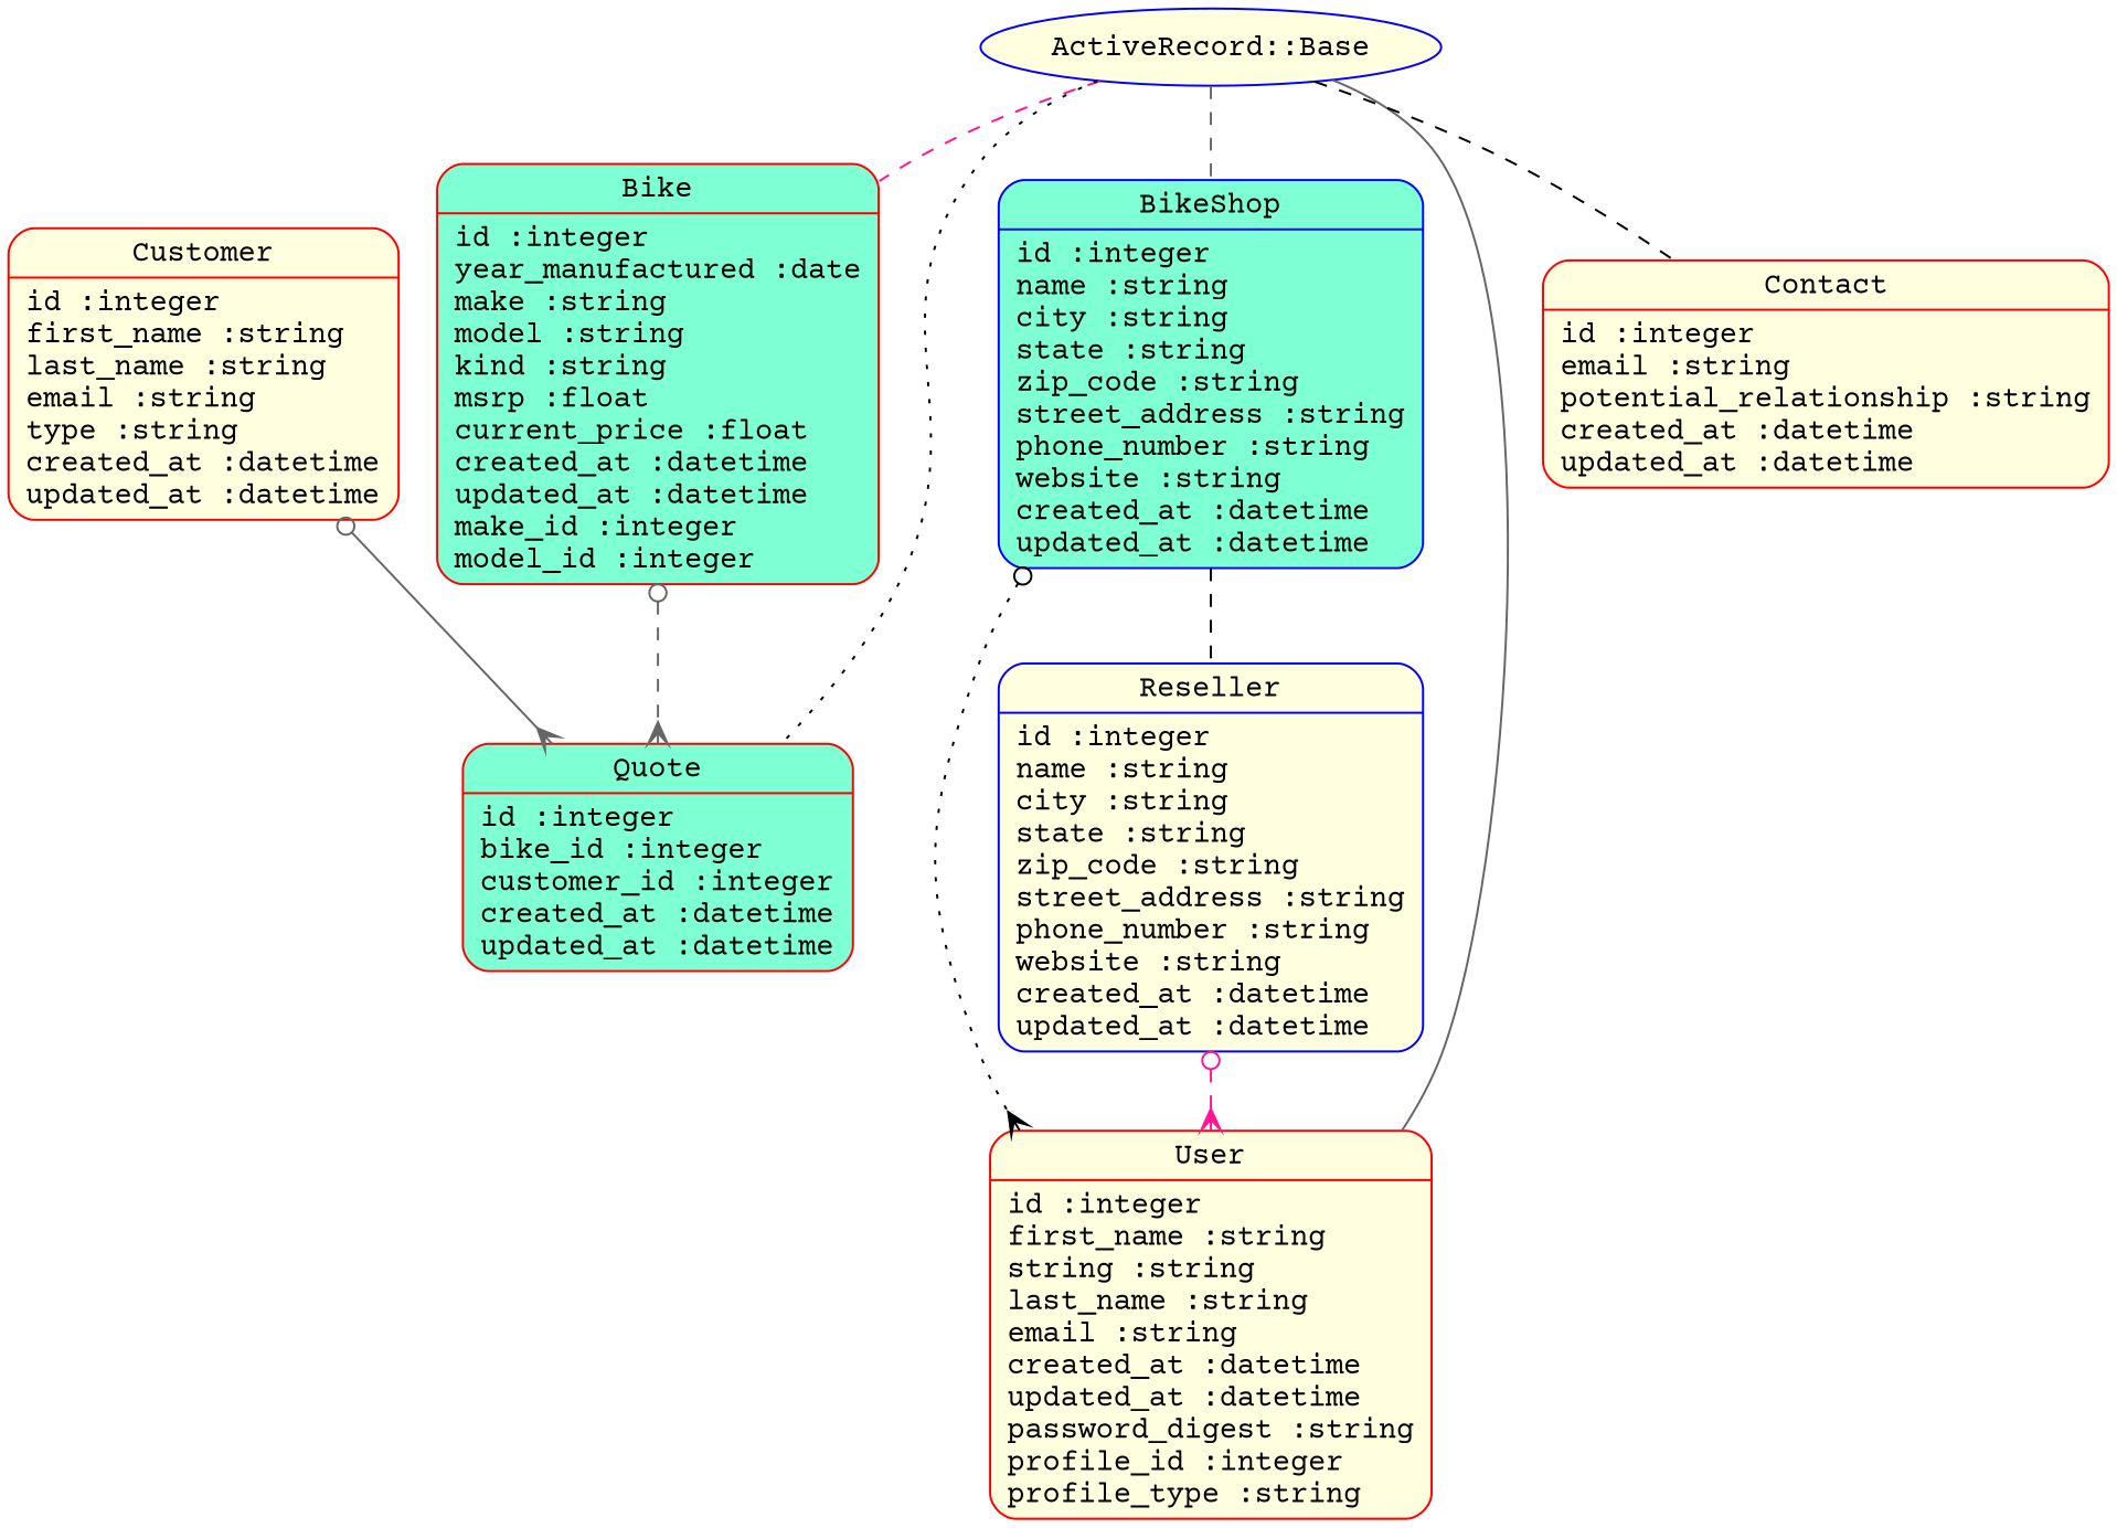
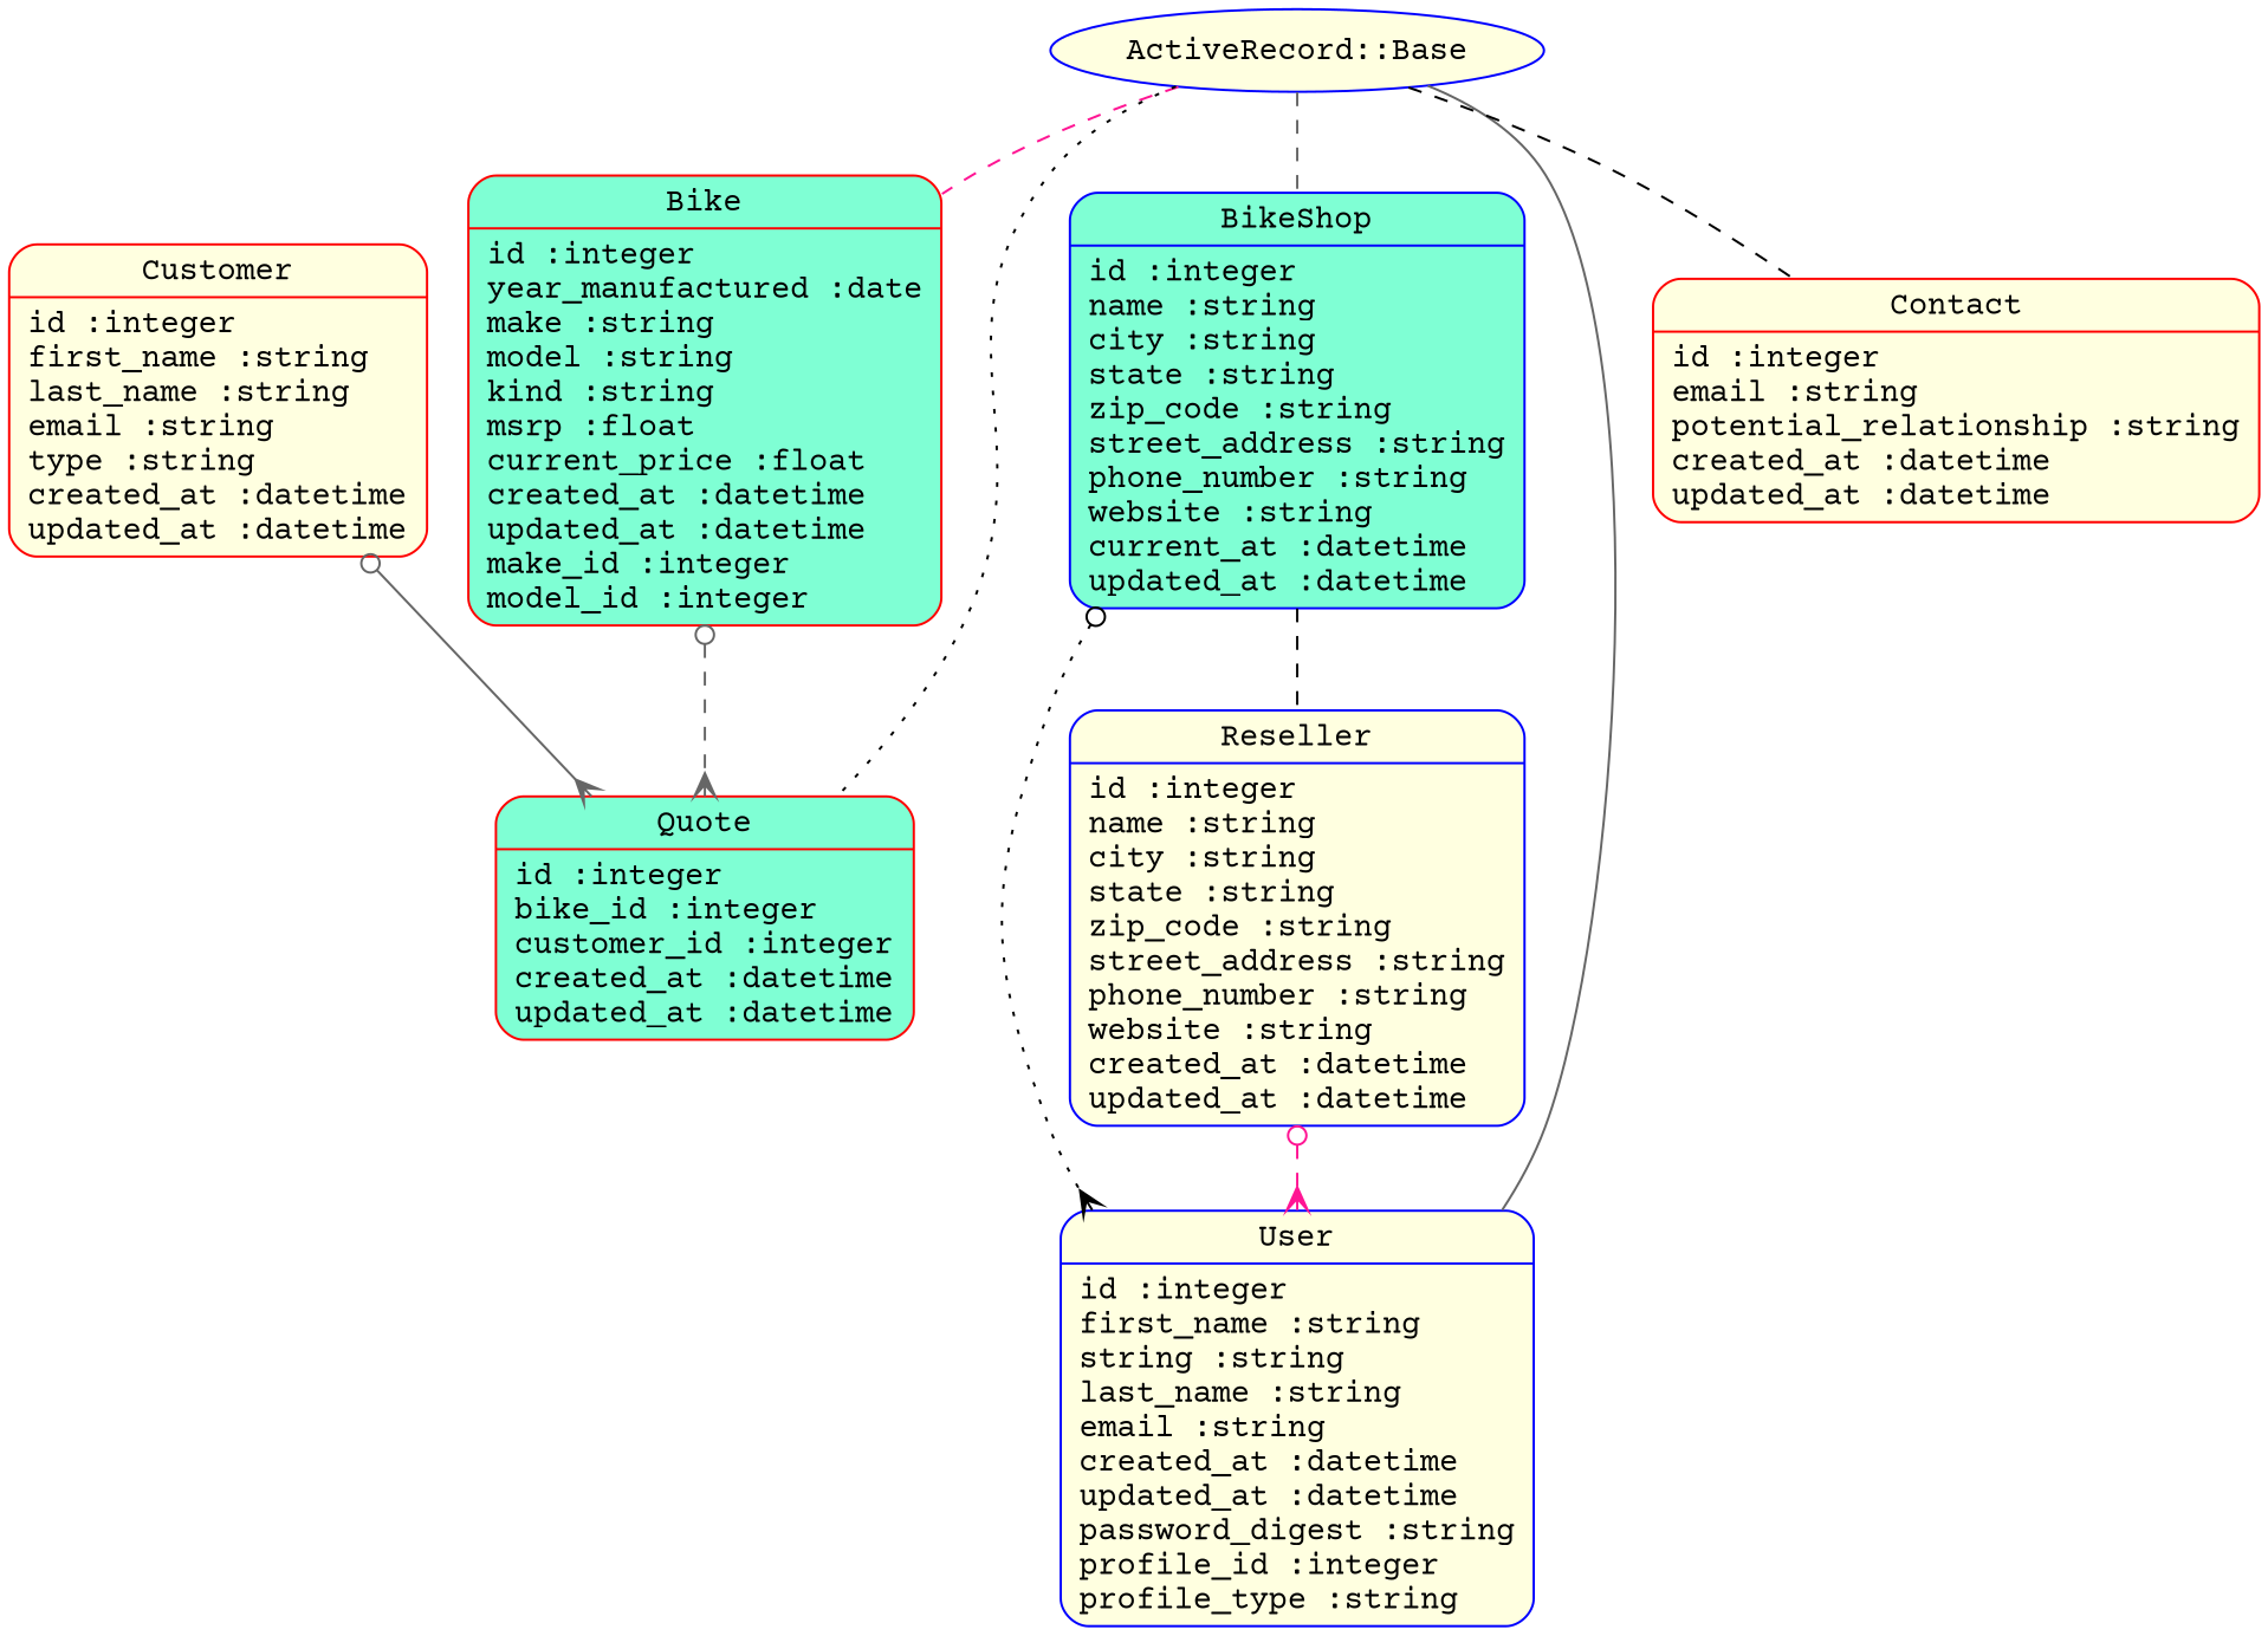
  digraph {
    fontname="Courier Prime"
    splines=true
    node [color=red fillcolor=lightyellow fontname="Courier Prime" shape=Mrecord style=filled]
    edge [arrowhead=none arrowtail=onormal color=gray40 fontname="Courier Prime" style=dashed]
    n1 [fillcolor=aquamarine label="{Bike|id :integer\lyear_manufactured :date\lmake :string\lmodel :string\lkind :string\lmsrp :float\lcurrent_price :float\lcreated_at :datetime\lupdated_at :datetime\lmake_id :integer\lmodel_id :integer\l}"]
    n2 [fillcolor=aquamarine label="{Quote|id :integer\lbike_id :integer\lcustomer_id :integer\lcreated_at :datetime\lupdated_at :datetime\l}"]
    n3 [label="{Customer|id :integer\lfirst_name :string\llast_name :string\lemail :string\ltype :string\lcreated_at :datetime\lupdated_at :datetime\l}"]
-   n4 [color=blue fillcolor=aquamarine label="{BikeShop|id :integer\lname :string\lcity :string\lstate :string\lzip_code :string\lstreet_address :string\lphone_number :string\lwebsite :string\lcreated_at :datetime\lupdated_at :datetime\l}"]
-   n5 [label="{User|id :integer\lfirst_name :string\lstring :string\llast_name :string\lemail :string\lcreated_at :datetime\lupdated_at :datetime\lpassword_digest :string\lprofile_id :integer\lprofile_type :string\l}"]
+   n4 [color=blue fillcolor=aquamarine label="{BikeShop|id :integer\lname :string\lcity :string\lstate :string\lzip_code :string\lstreet_address :string\lphone_number :string\lwebsite :string\lcurrent_at :datetime\lupdated_at :datetime\l}"]
+   n5 [color=blue label="{User|id :integer\lfirst_name :string\lstring :string\llast_name :string\lemail :string\lcreated_at :datetime\lupdated_at :datetime\lpassword_digest :string\lprofile_id :integer\lprofile_type :string\l}"]
    n6 [color=blue label="{Reseller|id :integer\lname :string\lcity :string\lstate :string\lzip_code :string\lstreet_address :string\lphone_number :string\lwebsite :string\lcreated_at :datetime\lupdated_at :datetime\l}"]
    n7 [label="{Contact|id :integer\lemail :string\lpotential_relationship :string\lcreated_at :datetime\lupdated_at :datetime\l}"]
    "ActiveRecord::Base" [color=blue shape=""]
    n1 -> n2 [arrowhead=crow arrowtail=odot dir=both]
    n3 -> n2 [arrowhead=crow arrowtail=odot dir=both style=solid]
    n4 -> n5 [arrowhead=crow arrowtail=odot color=black dir=both style=dotted]
    n4 -> n6 [color=black]
    n6 -> n5 [arrowhead=crow arrowtail=odot color=deeppink dir=both]
    "ActiveRecord::Base" -> n1 [color=deeppink]
    "ActiveRecord::Base" -> n2 [color=black style=dotted]
    "ActiveRecord::Base" -> n4
    "ActiveRecord::Base" -> n5 [style=solid]
    "ActiveRecord::Base" -> n7 [color=black]
  }
